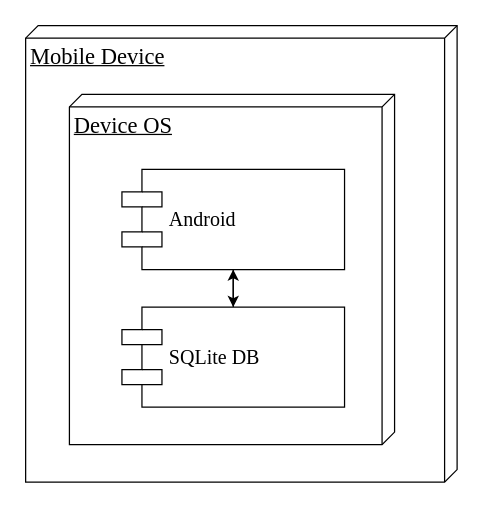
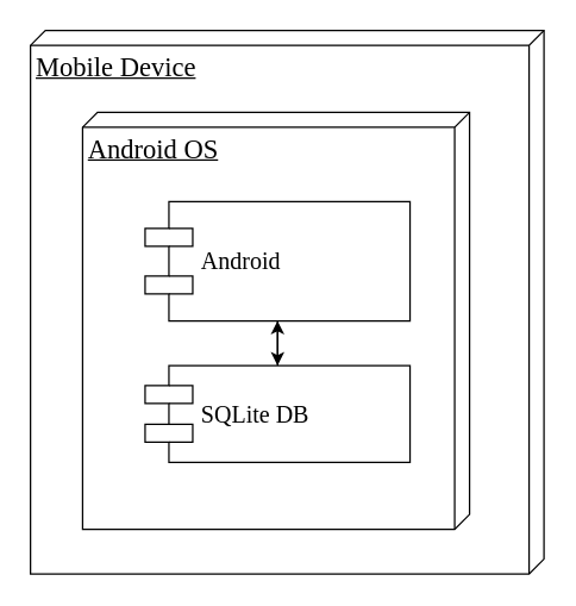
  <mxCell id="0" />
  <mxCell id="1" parent="0" />
  <mxCell id="2" value="&lt;div style=&quot;text-align: center&quot;&gt;&lt;span&gt;&lt;font style=&quot;font-size: 18px&quot;&gt;Mobile Device&lt;/font&gt;&lt;/span&gt;&lt;/div&gt;&lt;div style=&quot;text-align: center&quot;&gt;&lt;/div&gt;" style="verticalAlign=top;align=left;spacingTop=8;spacingLeft=2;spacingRight=12;shape=cube;size=10;direction=south;fontStyle=4;html=1;rounded=0;shadow=0;comic=0;labelBackgroundColor=none;strokeColor=#000000;strokeWidth=1;fillColor=#ffffff;fontFamily=Verdana;fontSize=12;fontColor=#000000;" parent="1" vertex="1"><mxGeometry x="20" y="20" width="345" height="365" as="geometry" /></mxCell>
- <mxCell id="3" value="&lt;font style=&quot;font-size: 18px&quot;&gt;Device OS&lt;/font&gt;" style="verticalAlign=top;align=left;spacingTop=8;spacingLeft=2;spacingRight=12;shape=cube;size=10;direction=south;fontStyle=4;html=1;rounded=0;shadow=0;comic=0;labelBackgroundColor=none;strokeColor=#000000;strokeWidth=1;fillColor=#ffffff;fontFamily=Verdana;fontSize=12;fontColor=#000000;" parent="1" vertex="1"><mxGeometry x="55" y="75" width="260" height="280" as="geometry" /></mxCell>
+ <mxCell id="3" value="&lt;font style=&quot;font-size: 18px&quot;&gt;Android OS&lt;/font&gt;" style="verticalAlign=top;align=left;spacingTop=8;spacingLeft=2;spacingRight=12;shape=cube;size=10;direction=south;fontStyle=4;html=1;rounded=0;shadow=0;comic=0;labelBackgroundColor=none;strokeColor=#000000;strokeWidth=1;fillColor=#ffffff;fontFamily=Verdana;fontSize=12;fontColor=#000000;" parent="1" vertex="1"><mxGeometry x="55" y="75" width="260" height="280" as="geometry" /></mxCell>
  <mxCell id="4" style="edgeStyle=orthogonalEdgeStyle;rounded=0;orthogonalLoop=1;jettySize=auto;html=1;exitX=0.5;exitY=1;exitDx=0;exitDy=0;entryX=0.5;entryY=0;entryDx=0;entryDy=0;" edge="1" parent="1" source="5" target="7"><mxGeometry relative="1" as="geometry" /></mxCell>
  <mxCell id="5" value="&lt;font style=&quot;font-size: 16px&quot;&gt;Android&lt;/font&gt;" style="shape=component;align=left;spacingLeft=36;rounded=0;shadow=0;comic=0;labelBackgroundColor=none;strokeColor=#000000;strokeWidth=1;fillColor=#ffffff;fontFamily=Verdana;fontSize=12;fontColor=#000000;html=1;" parent="1" vertex="1"><mxGeometry x="97" y="135" width="178" height="80" as="geometry" /></mxCell>
  <mxCell id="6" style="edgeStyle=orthogonalEdgeStyle;rounded=0;orthogonalLoop=1;jettySize=auto;html=1;exitX=0.5;exitY=0;exitDx=0;exitDy=0;entryX=0.5;entryY=1;entryDx=0;entryDy=0;" edge="1" parent="1" source="7" target="5"><mxGeometry relative="1" as="geometry" /></mxCell>
- <mxCell id="7" value="&lt;font style=&quot;font-size: 16px&quot;&gt;SQLite DB&lt;/font&gt;" style="shape=component;align=left;spacingLeft=36;rounded=0;shadow=0;comic=0;labelBackgroundColor=none;strokeColor=#000000;strokeWidth=1;fillColor=#ffffff;fontFamily=Verdana;fontSize=12;fontColor=#000000;html=1;" vertex="1" parent="1"><mxGeometry x="97" y="245" width="178" height="80" as="geometry" /></mxCell>
+ <mxCell id="7" value="&lt;font style=&quot;font-size: 16px&quot;&gt;SQLite DB&lt;/font&gt;" style="shape=component;align=left;spacingLeft=36;rounded=0;shadow=0;comic=0;labelBackgroundColor=none;strokeColor=#000000;strokeWidth=1;fillColor=#ffffff;fontFamily=Verdana;fontSize=12;fontColor=#000000;html=1;" vertex="1" parent="1"><mxGeometry x="97" y="245" width="178" height="65" as="geometry" /></mxCell>
